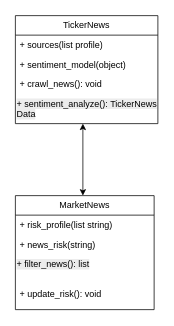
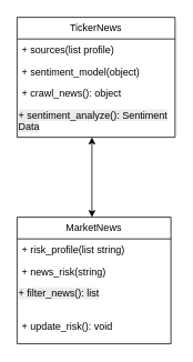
  <mxCell id="0" />
  <mxCell id="1" parent="0" />
  <mxCell id="2" value="TickerNews" style="swimlane;fontStyle=0;childLayout=stackLayout;horizontal=1;startSize=26;fillColor=none;horizontalStack=0;resizeParent=1;resizeParentMax=0;resizeLast=0;collapsible=1;marginBottom=0;whiteSpace=wrap;html=1;" vertex="1" parent="1"><mxGeometry x="20" y="20" width="190" height="144" as="geometry" /></mxCell>
  <mxCell id="3" value="+ sources(list profile)&lt;div&gt;&lt;br&gt;&lt;/div&gt;" style="text;strokeColor=none;fillColor=none;align=left;verticalAlign=top;spacingLeft=4;spacingRight=4;overflow=hidden;rotatable=0;points=[[0,0.5],[1,0.5]];portConstraint=eastwest;whiteSpace=wrap;html=1;" vertex="1" parent="2"><mxGeometry y="26" width="190" height="26" as="geometry" /></mxCell>
  <mxCell id="4" value="+ sentiment_model(object)" style="text;strokeColor=none;fillColor=none;align=left;verticalAlign=top;spacingLeft=4;spacingRight=4;overflow=hidden;rotatable=0;points=[[0,0.5],[1,0.5]];portConstraint=eastwest;whiteSpace=wrap;html=1;" vertex="1" parent="2"><mxGeometry y="52" width="190" height="26" as="geometry" /></mxCell>
- <mxCell id="5" value="+ crawl_news(): void" style="text;strokeColor=none;fillColor=none;align=left;verticalAlign=top;spacingLeft=4;spacingRight=4;overflow=hidden;rotatable=0;points=[[0,0.5],[1,0.5]];portConstraint=eastwest;whiteSpace=wrap;html=1;" vertex="1" parent="2"><mxGeometry y="78" width="190" height="26" as="geometry" /></mxCell>
- <mxCell id="6" value="&lt;span style=&quot;color: rgb(0, 0, 0); font-family: Helvetica; font-size: 12px; font-style: normal; font-variant-ligatures: normal; font-variant-caps: normal; font-weight: 400; letter-spacing: normal; orphans: 2; text-align: left; text-indent: 0px; text-transform: none; widows: 2; word-spacing: 0px; -webkit-text-stroke-width: 0px; white-space: normal; background-color: rgb(236, 236, 236); text-decoration-thickness: initial; text-decoration-style: initial; text-decoration-color: initial; display: inline !important; float: none;&quot;&gt;+ sentiment_analyze(): TickerNews Data&lt;/span&gt;" style="text;whiteSpace=wrap;html=1;" vertex="1" parent="2"><mxGeometry y="104" width="190" height="40" as="geometry" /></mxCell>
+ <mxCell id="5" value="+ crawl_news(): object" style="text;strokeColor=none;fillColor=none;align=left;verticalAlign=top;spacingLeft=4;spacingRight=4;overflow=hidden;rotatable=0;points=[[0,0.5],[1,0.5]];portConstraint=eastwest;whiteSpace=wrap;html=1;" vertex="1" parent="2"><mxGeometry y="78" width="190" height="26" as="geometry" /></mxCell>
+ <mxCell id="6" value="&lt;span style=&quot;color: rgb(0, 0, 0); font-family: Helvetica; font-size: 12px; font-style: normal; font-variant-ligatures: normal; font-variant-caps: normal; font-weight: 400; letter-spacing: normal; orphans: 2; text-align: left; text-indent: 0px; text-transform: none; widows: 2; word-spacing: 0px; -webkit-text-stroke-width: 0px; white-space: normal; background-color: rgb(236, 236, 236); text-decoration-thickness: initial; text-decoration-style: initial; text-decoration-color: initial; display: inline !important; float: none;&quot;&gt;+ sentiment_analyze(): Sentiment Data&lt;/span&gt;" style="text;whiteSpace=wrap;html=1;" vertex="1" parent="2"><mxGeometry y="104" width="190" height="40" as="geometry" /></mxCell>
  <mxCell id="7" value="" style="endArrow=classic;startArrow=classic;html=1;rounded=0;" edge="1" parent="1"><mxGeometry width="50" height="50" relative="1" as="geometry"><mxPoint x="110" y="260" as="sourcePoint" /><mxPoint x="110" y="164" as="targetPoint" /></mxGeometry></mxCell>
  <mxCell id="8" value="MarketNews" style="swimlane;fontStyle=0;childLayout=stackLayout;horizontal=1;startSize=26;fillColor=none;horizontalStack=0;resizeParent=1;resizeParentMax=0;resizeLast=0;collapsible=1;marginBottom=0;whiteSpace=wrap;html=1;" vertex="1" parent="1"><mxGeometry x="20" y="260" width="185" height="152" as="geometry" /></mxCell>
  <mxCell id="9" value="+ risk_profile(list string)&amp;nbsp;" style="text;strokeColor=none;fillColor=none;align=left;verticalAlign=top;spacingLeft=4;spacingRight=4;overflow=hidden;rotatable=0;points=[[0,0.5],[1,0.5]];portConstraint=eastwest;whiteSpace=wrap;html=1;" vertex="1" parent="8"><mxGeometry y="26" width="185" height="26" as="geometry" /></mxCell>
  <mxCell id="10" value="+ news_risk(string)" style="text;strokeColor=none;fillColor=none;align=left;verticalAlign=top;spacingLeft=4;spacingRight=4;overflow=hidden;rotatable=0;points=[[0,0.5],[1,0.5]];portConstraint=eastwest;whiteSpace=wrap;html=1;" vertex="1" parent="8"><mxGeometry y="52" width="185" height="26" as="geometry" /></mxCell>
  <mxCell id="11" value="&lt;span style=&quot;color: rgb(0, 0, 0); font-family: Helvetica; font-size: 12px; font-style: normal; font-variant-ligatures: normal; font-variant-caps: normal; font-weight: 400; letter-spacing: normal; orphans: 2; text-align: left; text-indent: 0px; text-transform: none; widows: 2; word-spacing: 0px; -webkit-text-stroke-width: 0px; white-space: normal; background-color: rgb(236, 236, 236); text-decoration-thickness: initial; text-decoration-style: initial; text-decoration-color: initial; display: inline !important; float: none;&quot;&gt;+ filter_news(): list&lt;/span&gt;" style="text;whiteSpace=wrap;html=1;" vertex="1" parent="8"><mxGeometry y="78" width="185" height="40" as="geometry" /></mxCell>
  <mxCell id="12" value="+ update_risk(): void" style="text;strokeColor=none;fillColor=none;align=left;verticalAlign=top;spacingLeft=4;spacingRight=4;overflow=hidden;rotatable=0;points=[[0,0.5],[1,0.5]];portConstraint=eastwest;whiteSpace=wrap;html=1;" vertex="1" parent="8"><mxGeometry y="118" width="185" height="34" as="geometry" /></mxCell>
